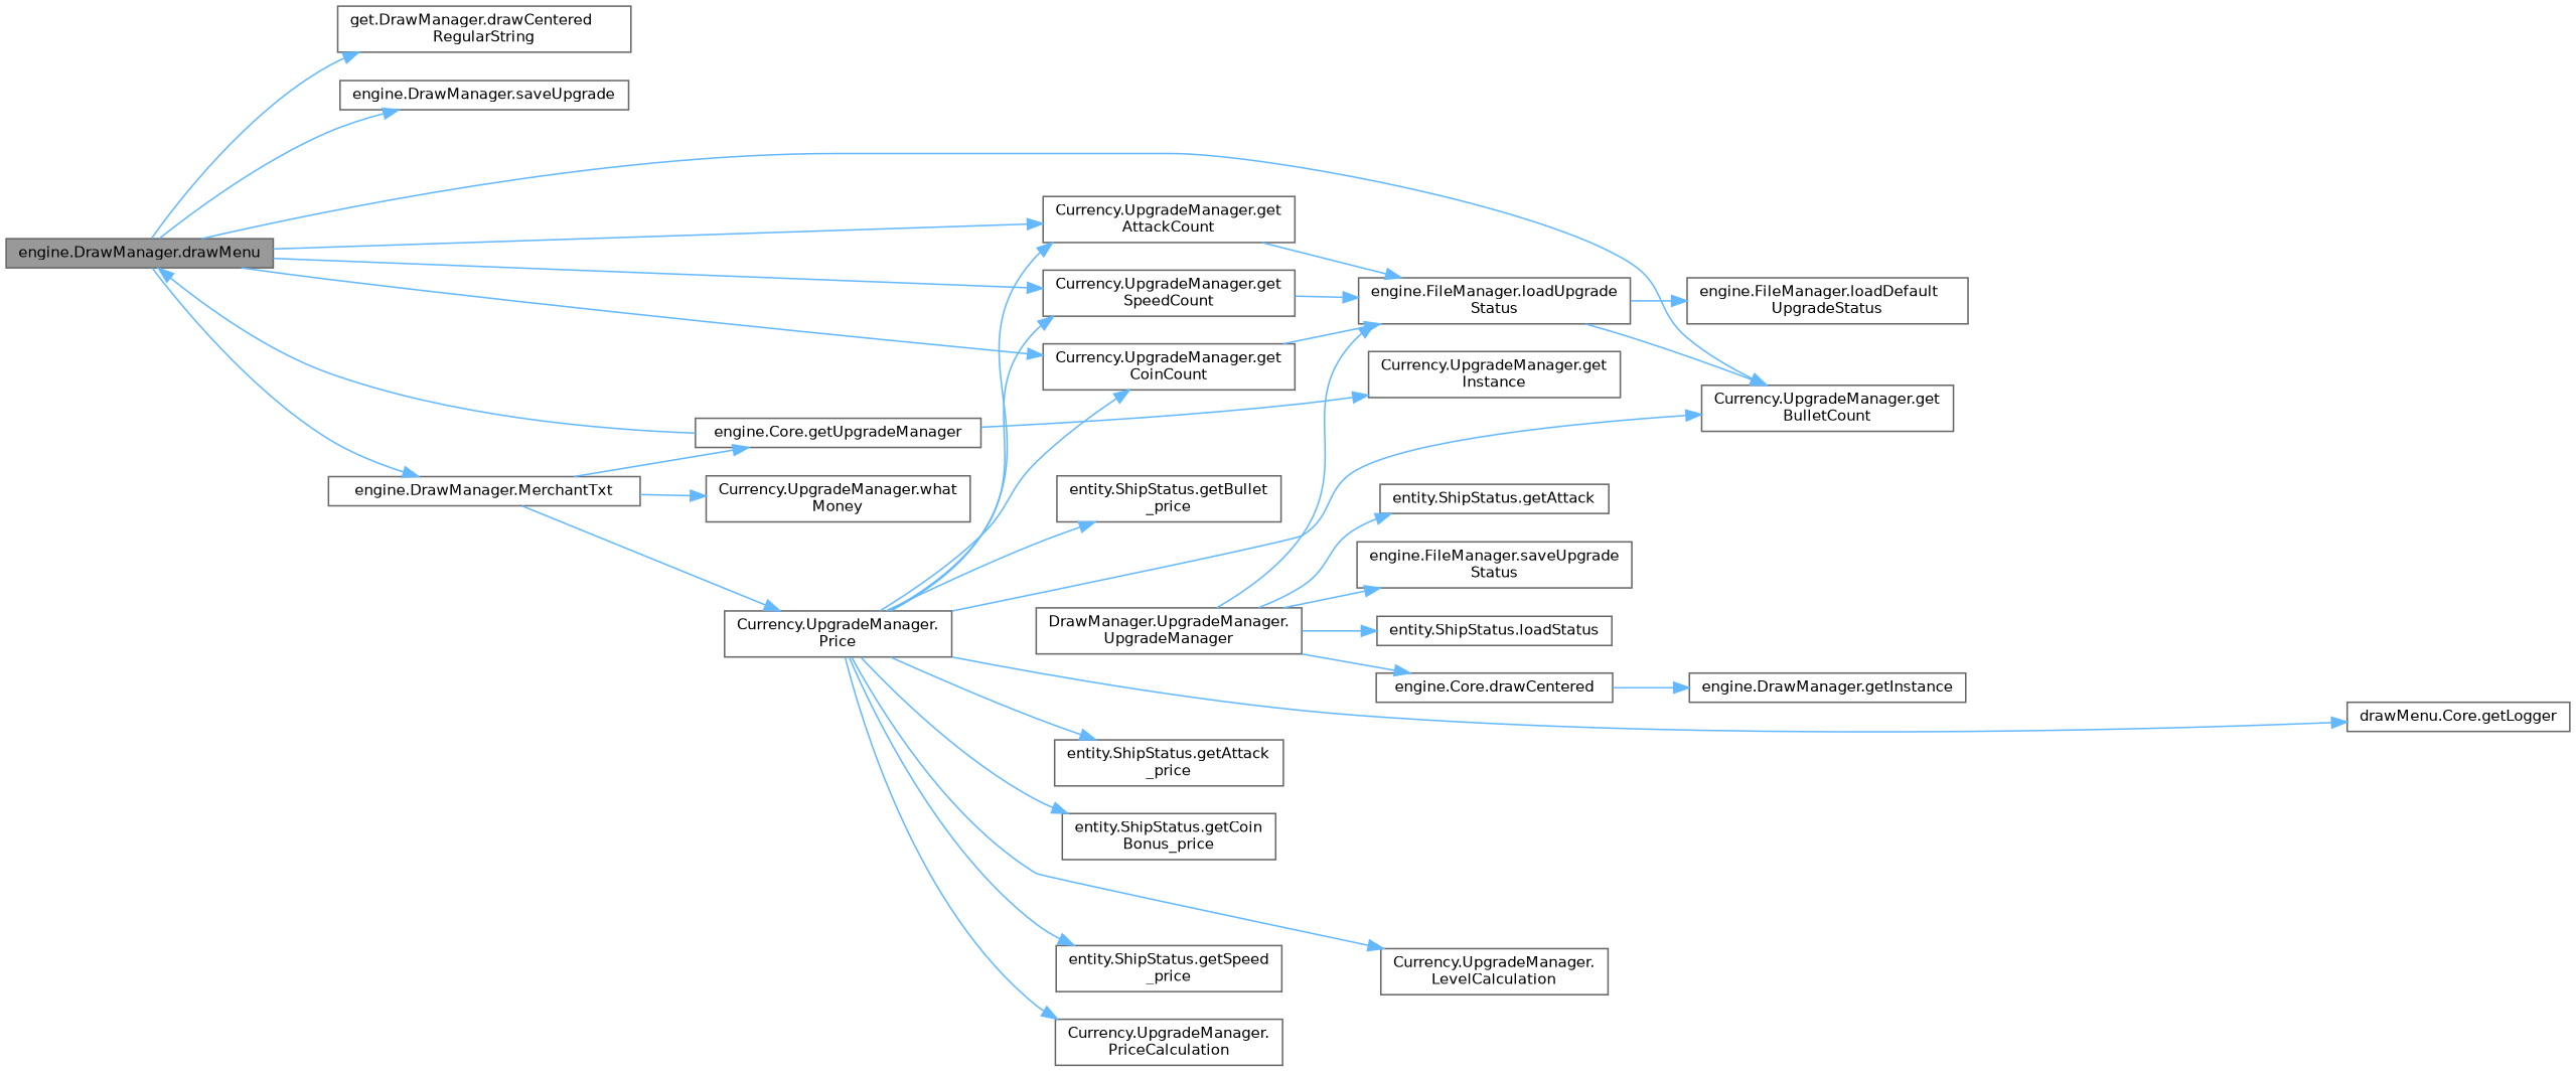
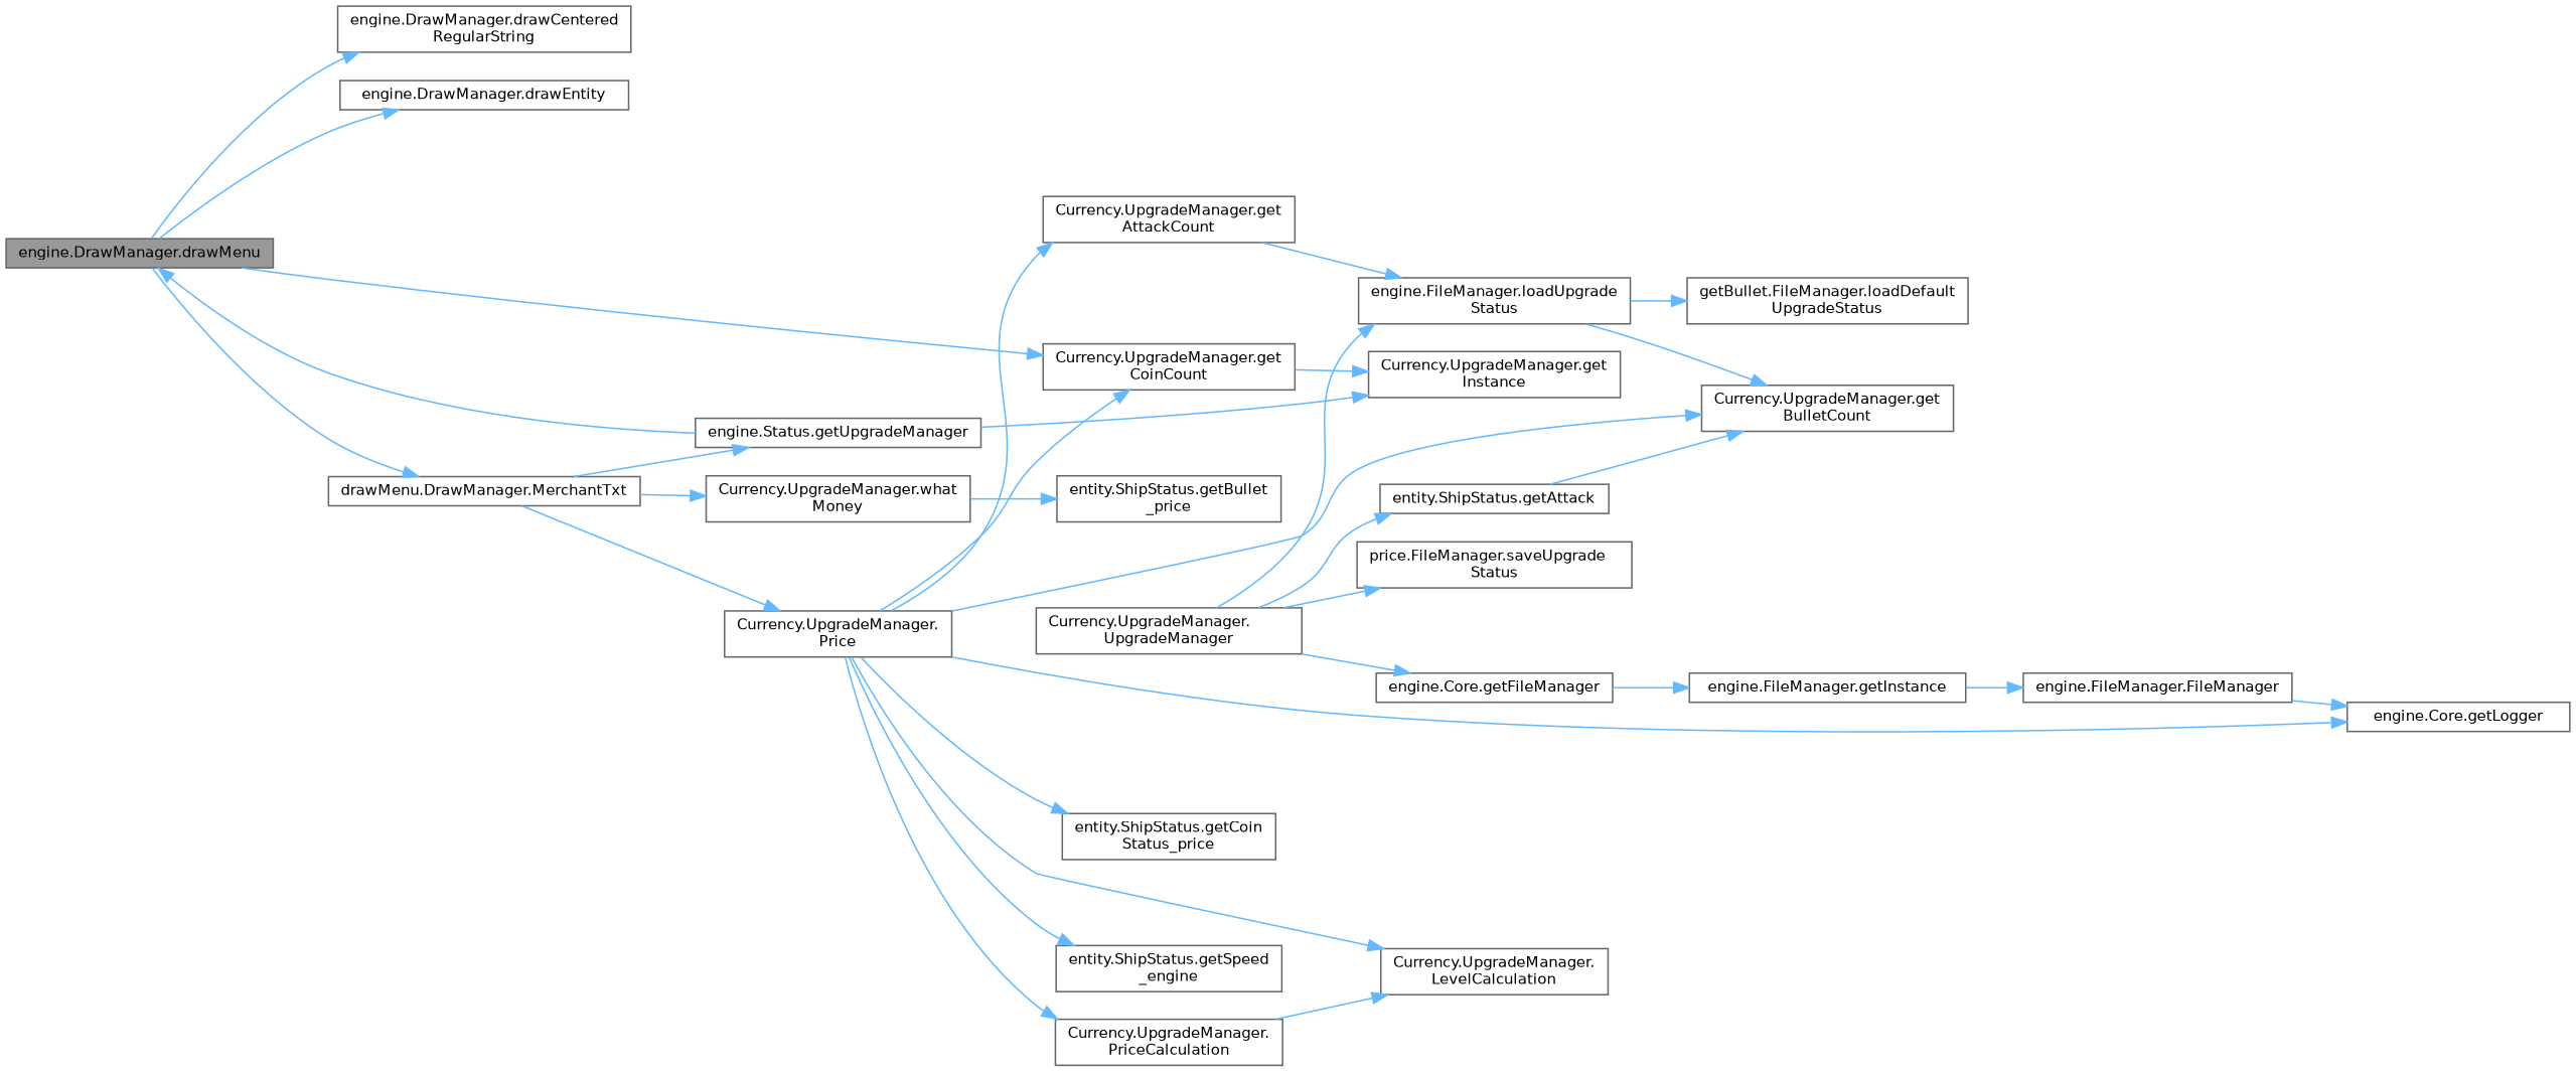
  digraph {
    rankdir=LR
    node [color=grey40 fillcolor=white fontname=Helvetica fontsize=10 shape=box style=filled]
    edge [color=steelblue1 fontname=Helvetica fontsize=10 labelfontname=Helvetica labelfontsize=10 style=solid]
    n1 [color=gray40 fillcolor=grey60 fontcolor=black height=0.2 label="engine.DrawManager.drawMenu" width=0.4]
-   n2 [height=0.2 label="get.DrawManager.drawCentered\lRegularString" width=0.4]
-   n3 [height=0.2 label="engine.DrawManager.saveUpgrade" width=0.4]
+   n2 [height=0.2 label="engine.DrawManager.drawCentered\lRegularString" width=0.4]
+   n3 [height=0.2 label="engine.DrawManager.drawEntity" width=0.4]
    n4 [height=0.2 label="Currency.UpgradeManager.get\lAttackCount" width=0.4]
    n5 [height=0.2 label="Currency.UpgradeManager.get\lBulletCount" width=0.4]
    n6 [height=0.2 label="Currency.UpgradeManager.get\lCoinCount" width=0.4]
-   n7 [height=0.2 label="Currency.UpgradeManager.get\lSpeedCount" width=0.4]
-   n8 [height=0.2 label="engine.DrawManager.MerchantTxt" width=0.4]
+   n8 [height=0.2 label="drawMenu.DrawManager.MerchantTxt" width=0.4]
    n9 [height=0.2 label="engine.FileManager.loadUpgrade\lStatus" width=0.4]
-   n10 [height=0.2 label="engine.Core.getUpgradeManager" width=0.4]
+   n10 [height=0.2 label="engine.Status.getUpgradeManager" width=0.4]
    n11 [height=0.2 label="Currency.UpgradeManager.get\lInstance" width=0.4]
    n12 [height=0.2 label="Currency.UpgradeManager.\lPrice" width=0.4]
    n13 [height=0.2 label="Currency.UpgradeManager.what\lMoney" width=0.4]
-   n14 [height=0.2 label="engine.FileManager.loadDefault\lUpgradeStatus" width=0.4]
-   n15 [height=0.2 label="DrawManager.UpgradeManager.\lUpgradeManager" width=0.4]
-   n16 [height=0.2 label="engine.Core.drawCentered" width=0.4]
+   n14 [height=0.2 label="getBullet.FileManager.loadDefault\lUpgradeStatus" width=0.4]
+   n15 [height=0.2 label="Currency.UpgradeManager.\lUpgradeManager" width=0.4]
+   n16 [height=0.2 label="engine.Core.getFileManager" width=0.4]
    n17 [height=0.2 label="entity.ShipStatus.getAttack" width=0.4]
-   n18 [height=0.2 label="entity.ShipStatus.loadStatus" width=0.4]
-   n19 [height=0.2 label="engine.FileManager.saveUpgrade\lStatus" width=0.4]
-   n20 [height=0.2 label="engine.DrawManager.getInstance" width=0.4]
-   n22 [height=0.2 label="drawMenu.Core.getLogger" width=0.4]
+   n19 [height=0.2 label="price.FileManager.saveUpgrade\lStatus" width=0.4]
+   n20 [height=0.2 label="engine.FileManager.getInstance" width=0.4]
+   n21 [height=0.2 label="engine.FileManager.FileManager" width=0.4]
+   n22 [height=0.2 label="engine.Core.getLogger" width=0.4]
    n23 [height=0.2 label="Currency.UpgradeManager.\lLevelCalculation" width=0.4]
-   n24 [height=0.2 label="entity.ShipStatus.getAttack\l_price" width=0.4]
    n25 [height=0.2 label="entity.ShipStatus.getBullet\l_price" width=0.4]
-   n26 [height=0.2 label="entity.ShipStatus.getCoin\lBonus_price" width=0.4]
-   n27 [height=0.2 label="entity.ShipStatus.getSpeed\l_price" width=0.4]
+   n26 [height=0.2 label="entity.ShipStatus.getCoin\lStatus_price" width=0.4]
+   n27 [height=0.2 label="entity.ShipStatus.getSpeed\l_engine" width=0.4]
    n28 [height=0.2 label="Currency.UpgradeManager.\lPriceCalculation" width=0.4]
    n1 -> n2
    n1 -> n3
-   n1 -> n4
-   n1 -> n5
+   n17 -> n5
    n1 -> n6
-   n1 -> n7
    n1 -> n8
    n4 -> n9
-   n6 -> n9
-   n7 -> n9
+   n6 -> n11
    n8 -> n10
    n8 -> n12
    n8 -> n13
    n9 -> n5
    n9 -> n14
    n10 -> n1
    n10 -> n11
    n12 -> n4
    n12 -> n5
    n12 -> n6
-   n12 -> n7
    n12 -> n22
    n12 -> n23
-   n12 -> n24
-   n12 -> n25
+   n13 -> n25
    n12 -> n26
    n12 -> n27
    n12 -> n28
    n15 -> n9
    n15 -> n16
    n15 -> n17
-   n15 -> n18
    n15 -> n19
    n16 -> n20
+   n20 -> n21
+   n21 -> n22
+   n28 -> n23
  }
